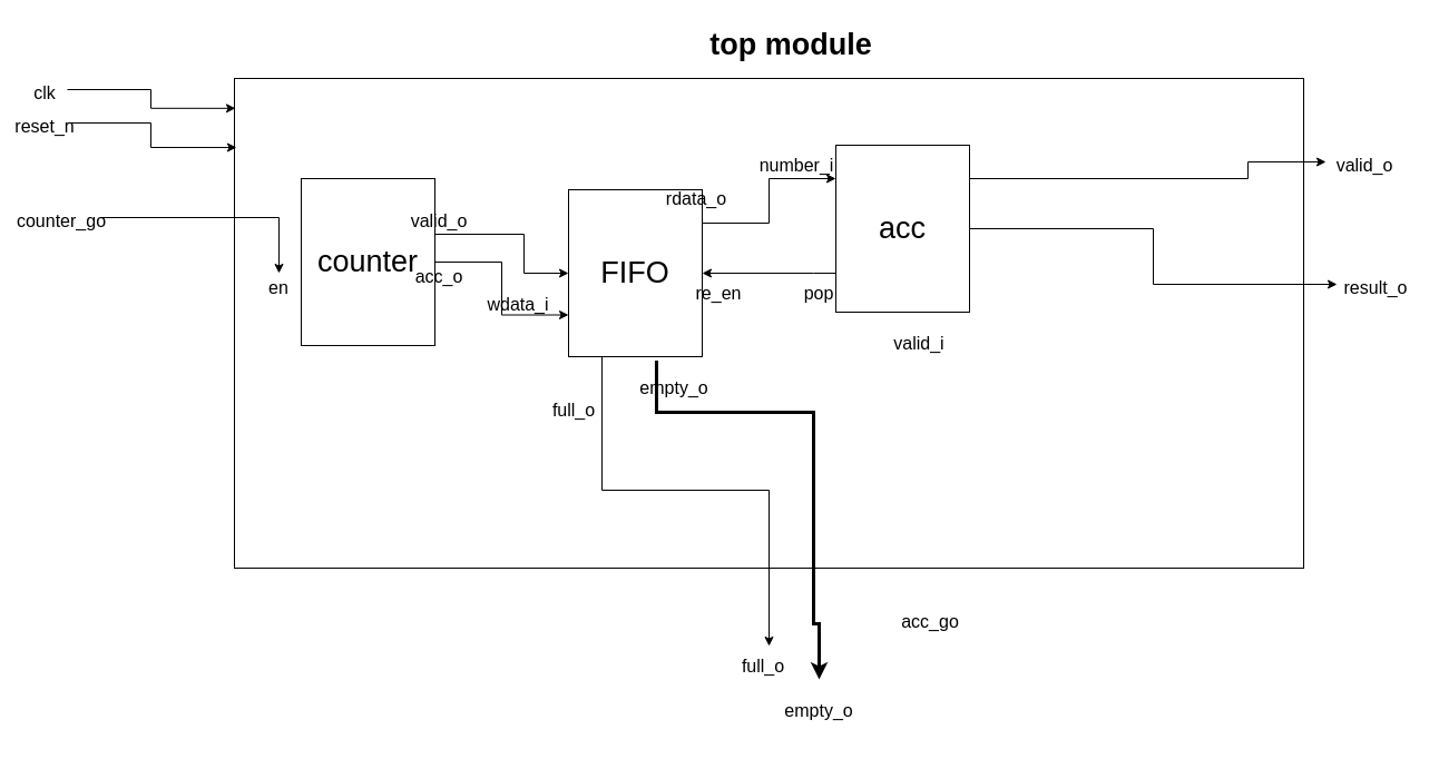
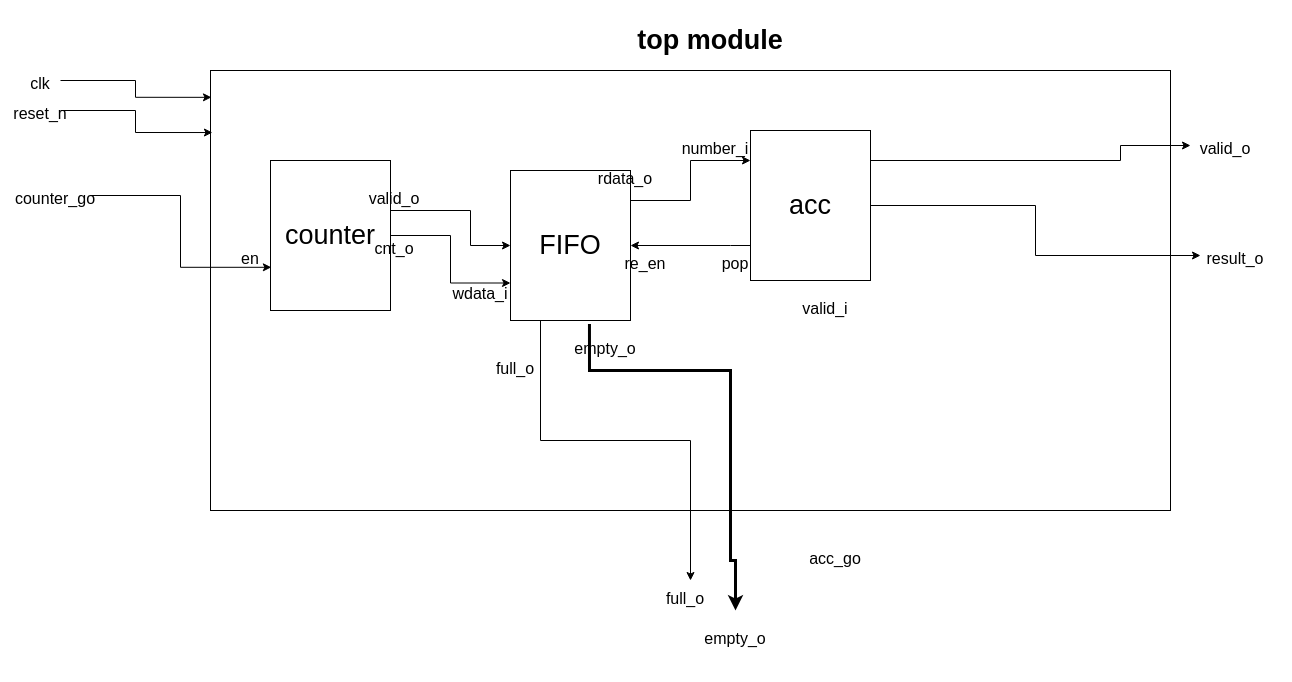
  <mxCell id="0" />
  <mxCell id="1" parent="0" />
  <mxCell id="2" value="" style="rounded=0;whiteSpace=wrap;html=1;" parent="1" vertex="1"><mxGeometry x="210" y="70" width="960" height="440" as="geometry" /></mxCell>
  <mxCell id="3" value="&lt;font size=&quot;1&quot; style=&quot;&quot;&gt;&lt;b style=&quot;font-size: 27px;&quot;&gt;top module&lt;/b&gt;&lt;/font&gt;" style="rounded=0;whiteSpace=wrap;html=1;fillColor=none;strokeColor=none;" parent="1" vertex="1"><mxGeometry x="600" y="20" width="220" height="40" as="geometry" /></mxCell>
  <mxCell id="4" style="edgeStyle=orthogonalEdgeStyle;rounded=0;orthogonalLoop=1;jettySize=auto;html=1;fontSize=16;strokeWidth=1;entryX=0;entryY=0.5;entryDx=0;entryDy=0;" parent="1" source="7" target="32" edge="1"><mxGeometry relative="1" as="geometry"><mxPoint x="1260" y="160" as="targetPoint" /><Array as="points"><mxPoint x="1120" y="160" /><mxPoint x="1120" y="145" /></Array></mxGeometry></mxCell>
  <mxCell id="5" style="edgeStyle=orthogonalEdgeStyle;rounded=0;orthogonalLoop=1;jettySize=auto;html=1;fontSize=16;strokeWidth=1;entryX=0;entryY=0.5;entryDx=0;entryDy=0;" parent="1" source="7" target="33" edge="1"><mxGeometry relative="1" as="geometry"><mxPoint x="1250" y="260" as="targetPoint" /></mxGeometry></mxCell>
  <mxCell id="6" style="edgeStyle=orthogonalEdgeStyle;rounded=0;orthogonalLoop=1;jettySize=auto;html=1;strokeWidth=1;" edge="1" parent="1" source="7" target="14"><mxGeometry relative="1" as="geometry"><Array as="points"><mxPoint x="730" y="245" /><mxPoint x="730" y="245" /></Array></mxGeometry></mxCell>
  <mxCell id="7" value="acc" style="rounded=0;whiteSpace=wrap;html=1;fontSize=27;fillColor=default;" parent="1" vertex="1"><mxGeometry x="750" y="130" width="120" height="150" as="geometry" /></mxCell>
  <mxCell id="8" style="edgeStyle=orthogonalEdgeStyle;rounded=0;orthogonalLoop=1;jettySize=auto;html=1;entryX=0;entryY=0.75;entryDx=0;entryDy=0;fontSize=16;" parent="1" source="10" target="14" edge="1"><mxGeometry relative="1" as="geometry" /></mxCell>
  <mxCell id="9" style="edgeStyle=orthogonalEdgeStyle;rounded=0;orthogonalLoop=1;jettySize=auto;html=1;fontSize=16;" parent="1" source="10" target="14" edge="1"><mxGeometry relative="1" as="geometry"><Array as="points"><mxPoint x="470" y="210" /><mxPoint x="470" y="245" /></Array></mxGeometry></mxCell>
  <mxCell id="10" value="counter&lt;br&gt;" style="rounded=0;whiteSpace=wrap;html=1;fontSize=27;fillColor=default;" parent="1" vertex="1"><mxGeometry x="270" y="160" width="120" height="150" as="geometry" /></mxCell>
  <mxCell id="11" style="edgeStyle=orthogonalEdgeStyle;rounded=0;orthogonalLoop=1;jettySize=auto;html=1;fontSize=16;exitX=0.25;exitY=1;exitDx=0;exitDy=0;" parent="1" source="14" edge="1"><mxGeometry relative="1" as="geometry"><mxPoint x="690" y="580" as="targetPoint" /><Array as="points"><mxPoint x="540" y="440" /><mxPoint x="690" y="440" /></Array></mxGeometry></mxCell>
  <mxCell id="12" style="edgeStyle=orthogonalEdgeStyle;rounded=0;orthogonalLoop=1;jettySize=auto;html=1;fontSize=16;entryX=0.5;entryY=0;entryDx=0;entryDy=0;strokeWidth=3;exitX=0.658;exitY=1.024;exitDx=0;exitDy=0;exitPerimeter=0;" parent="1" source="14" target="26" edge="1"><mxGeometry relative="1" as="geometry"><mxPoint x="740" y="580" as="targetPoint" /><Array as="points"><mxPoint x="589" y="370" /><mxPoint x="730" y="370" /><mxPoint x="730" y="560" /><mxPoint x="735" y="560" /></Array></mxGeometry></mxCell>
  <mxCell id="13" style="edgeStyle=orthogonalEdgeStyle;rounded=0;orthogonalLoop=1;jettySize=auto;html=1;fontSize=16;strokeWidth=1;" parent="1" source="14" target="7" edge="1"><mxGeometry relative="1" as="geometry"><Array as="points"><mxPoint x="690" y="200" /><mxPoint x="690" y="160" /></Array></mxGeometry></mxCell>
  <mxCell id="14" value="FIFO" style="rounded=0;whiteSpace=wrap;html=1;fontSize=27;fillColor=default;" parent="1" vertex="1"><mxGeometry x="510" y="170" width="120" height="150" as="geometry" /></mxCell>
  <mxCell id="15" style="edgeStyle=orthogonalEdgeStyle;rounded=0;orthogonalLoop=1;jettySize=auto;html=1;entryX=0.001;entryY=0.061;entryDx=0;entryDy=0;entryPerimeter=0;fontSize=16;" parent="1" source="16" target="2" edge="1"><mxGeometry relative="1" as="geometry" /></mxCell>
  <mxCell id="16" value="&lt;font style=&quot;font-size: 16px;&quot;&gt;clk&lt;/font&gt;" style="rounded=0;whiteSpace=wrap;html=1;fontSize=27;fillColor=none;strokeColor=none;" parent="1" vertex="1"><mxGeometry x="20" y="70" width="40" height="20" as="geometry" /></mxCell>
  <mxCell id="17" style="edgeStyle=orthogonalEdgeStyle;rounded=0;orthogonalLoop=1;jettySize=auto;html=1;entryX=0.002;entryY=0.141;entryDx=0;entryDy=0;entryPerimeter=0;fontSize=16;" parent="1" source="18" target="2" edge="1"><mxGeometry relative="1" as="geometry" /></mxCell>
  <mxCell id="18" value="&lt;font style=&quot;font-size: 16px;&quot;&gt;reset_n&lt;/font&gt;" style="rounded=0;whiteSpace=wrap;html=1;fontSize=27;fillColor=none;strokeColor=none;" parent="1" vertex="1"><mxGeometry x="20" y="100" width="40" height="20" as="geometry" /></mxCell>
- <mxCell id="19" style="edgeStyle=orthogonalEdgeStyle;rounded=0;orthogonalLoop=1;jettySize=auto;html=1;fontSize=16;" parent="1" source="20" target="34" edge="1"><mxGeometry relative="1" as="geometry" /></mxCell>
+ <mxCell id="19" style="edgeStyle=orthogonalEdgeStyle;rounded=0;orthogonalLoop=1;jettySize=auto;html=1;entryX=0.007;entryY=0.712;entryDx=0;entryDy=0;entryPerimeter=0;fontSize=16;" parent="1" source="20" target="10" edge="1"><mxGeometry relative="1" as="geometry" /></mxCell>
  <mxCell id="20" value="&lt;font style=&quot;font-size: 16px;&quot;&gt;counter_go&lt;/font&gt;" style="rounded=0;whiteSpace=wrap;html=1;fontSize=27;fillColor=none;strokeColor=none;" parent="1" vertex="1"><mxGeometry x="20" y="170" width="70" height="50" as="geometry" /></mxCell>
- <mxCell id="21" value="&lt;span style=&quot;font-size: 16px;&quot;&gt;wdata_i&lt;/span&gt;" style="rounded=0;whiteSpace=wrap;html=1;fontSize=27;fillColor=none;strokeColor=none;" parent="1" vertex="1"><mxGeometry x="445" y="260" width="40" height="20" as="geometry" /></mxCell>
+ <mxCell id="21" value="&lt;span style=&quot;font-size: 16px;&quot;&gt;wdata_i&lt;/span&gt;" style="rounded=0;whiteSpace=wrap;html=1;fontSize=27;fillColor=none;strokeColor=none;" parent="1" vertex="1"><mxGeometry x="460" y="280" width="40" height="20" as="geometry" /></mxCell>
  <mxCell id="22" value="&lt;span style=&quot;font-size: 16px;&quot;&gt;valid_o&lt;/span&gt;" style="rounded=0;whiteSpace=wrap;html=1;fontSize=27;fillColor=none;strokeColor=none;" parent="1" vertex="1"><mxGeometry x="374" y="185" width="40" height="20" as="geometry" /></mxCell>
- <mxCell id="23" value="&lt;span style=&quot;font-size: 16px;&quot;&gt;acc_o&lt;/span&gt;" style="rounded=0;whiteSpace=wrap;html=1;fontSize=27;fillColor=none;strokeColor=none;" parent="1" vertex="1"><mxGeometry x="374" y="235" width="40" height="20" as="geometry" /></mxCell>
+ <mxCell id="23" value="&lt;span style=&quot;font-size: 16px;&quot;&gt;cnt_o&lt;/span&gt;" style="rounded=0;whiteSpace=wrap;html=1;fontSize=27;fillColor=none;strokeColor=none;" parent="1" vertex="1"><mxGeometry x="374" y="235" width="40" height="20" as="geometry" /></mxCell>
  <mxCell id="24" value="&lt;font style=&quot;font-size: 16px;&quot;&gt;acc_go&lt;/font&gt;" style="rounded=0;whiteSpace=wrap;html=1;fontSize=27;fillColor=none;strokeColor=none;" parent="1" vertex="1"><mxGeometry x="800" y="540" width="70" height="30" as="geometry" /></mxCell>
  <mxCell id="25" value="&lt;font style=&quot;font-size: 16px;&quot;&gt;full_o&lt;/font&gt;" style="rounded=0;whiteSpace=wrap;html=1;fontSize=27;fillColor=none;strokeColor=none;" parent="1" vertex="1"><mxGeometry x="650" y="570" width="70" height="50" as="geometry" /></mxCell>
  <mxCell id="26" value="&lt;font style=&quot;font-size: 16px;&quot;&gt;empty_o&lt;/font&gt;" style="rounded=0;whiteSpace=wrap;html=1;fontSize=27;fillColor=none;strokeColor=none;" parent="1" vertex="1"><mxGeometry x="700" y="610" width="70" height="50" as="geometry" /></mxCell>
  <mxCell id="27" value="&lt;font style=&quot;font-size: 16px;&quot;&gt;empty_o&lt;/font&gt;" style="rounded=0;whiteSpace=wrap;html=1;fontSize=27;fillColor=none;strokeColor=none;" parent="1" vertex="1"><mxGeometry x="570" y="320" width="70" height="50" as="geometry" /></mxCell>
  <mxCell id="28" value="&lt;font style=&quot;font-size: 16px;&quot;&gt;re_en&lt;/font&gt;" style="rounded=0;whiteSpace=wrap;html=1;fontSize=27;fillColor=none;strokeColor=none;" parent="1" vertex="1"><mxGeometry x="610" y="235" width="70" height="50" as="geometry" /></mxCell>
  <mxCell id="29" value="&lt;font style=&quot;font-size: 16px;&quot;&gt;valid_i&lt;/font&gt;" style="rounded=0;whiteSpace=wrap;html=1;fontSize=27;fillColor=none;strokeColor=none;" parent="1" vertex="1"><mxGeometry x="790" y="280" width="70" height="50" as="geometry" /></mxCell>
  <mxCell id="30" value="&lt;font style=&quot;font-size: 16px;&quot;&gt;rdata_o&lt;/font&gt;" style="rounded=0;whiteSpace=wrap;html=1;fontSize=27;fillColor=none;strokeColor=none;" parent="1" vertex="1"><mxGeometry x="590" y="160" width="70" height="30" as="geometry" /></mxCell>
  <mxCell id="31" value="&lt;font style=&quot;font-size: 16px;&quot;&gt;number_i&lt;/font&gt;" style="rounded=0;whiteSpace=wrap;html=1;fontSize=27;fillColor=none;strokeColor=none;" parent="1" vertex="1"><mxGeometry x="680" y="130" width="70" height="30" as="geometry" /></mxCell>
  <mxCell id="32" value="&lt;font style=&quot;font-size: 16px;&quot;&gt;valid_o&lt;/font&gt;" style="rounded=0;whiteSpace=wrap;html=1;fontSize=27;fillColor=none;strokeColor=none;" parent="1" vertex="1"><mxGeometry x="1190" y="120" width="70" height="50" as="geometry" /></mxCell>
  <mxCell id="33" value="&lt;font style=&quot;font-size: 16px;&quot;&gt;result_o&lt;/font&gt;" style="rounded=0;whiteSpace=wrap;html=1;fontSize=27;fillColor=none;strokeColor=none;" parent="1" vertex="1"><mxGeometry x="1200" y="230" width="70" height="50" as="geometry" /></mxCell>
  <mxCell id="34" value="&lt;span style=&quot;font-size: 16px;&quot;&gt;en&lt;/span&gt;" style="rounded=0;whiteSpace=wrap;html=1;fontSize=27;fillColor=none;strokeColor=none;" parent="1" vertex="1"><mxGeometry x="230" y="245" width="40" height="20" as="geometry" /></mxCell>
  <mxCell id="35" value="&lt;font style=&quot;font-size: 16px;&quot;&gt;full_o&lt;/font&gt;" style="rounded=0;whiteSpace=wrap;html=1;fontSize=27;fillColor=none;strokeColor=none;" vertex="1" parent="1"><mxGeometry x="480" y="340" width="70" height="50" as="geometry" /></mxCell>
  <mxCell id="36" value="&lt;font style=&quot;font-size: 16px;&quot;&gt;pop&lt;/font&gt;" style="rounded=0;whiteSpace=wrap;html=1;fontSize=27;fillColor=none;strokeColor=none;" vertex="1" parent="1"><mxGeometry x="700" y="235" width="70" height="50" as="geometry" /></mxCell>
